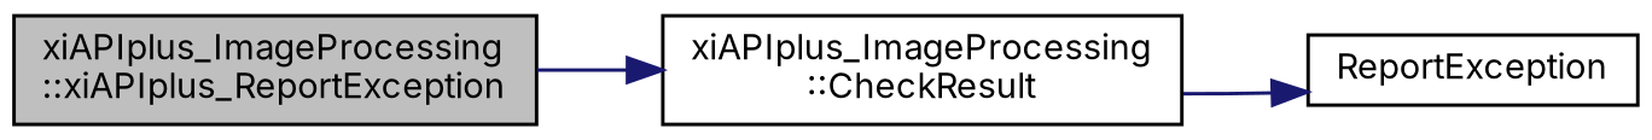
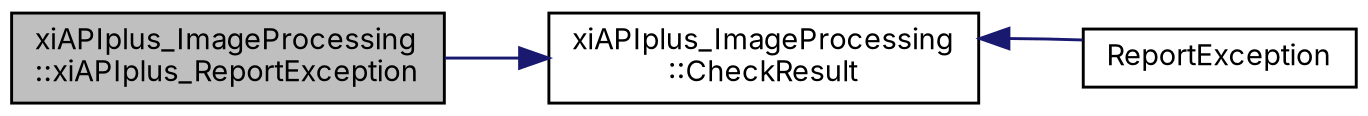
  digraph {
    fontname=Inter
    rankdir=LR
    node [color=black fillcolor=white fontname=Inter fontsize=10 shape=record style=filled]
    edge [color=midnightblue fontname=Inter fontsize=10 labelfontname=Helvetica labelfontsize=10 style=solid]
    n1 [fillcolor=grey75 fontcolor=black height=0.2 label="xiAPIplus_ImageProcessing\l::xiAPIplus_ReportException" width=0.4]
    n2 [height=0.2 label="xiAPIplus_ImageProcessing\l::CheckResult" width=0.4]
    n3 [height=0.2 label=ReportException width=0.4]
    n1 -> n2
-   n2 -> n3
+   n3 -> n2
  }
